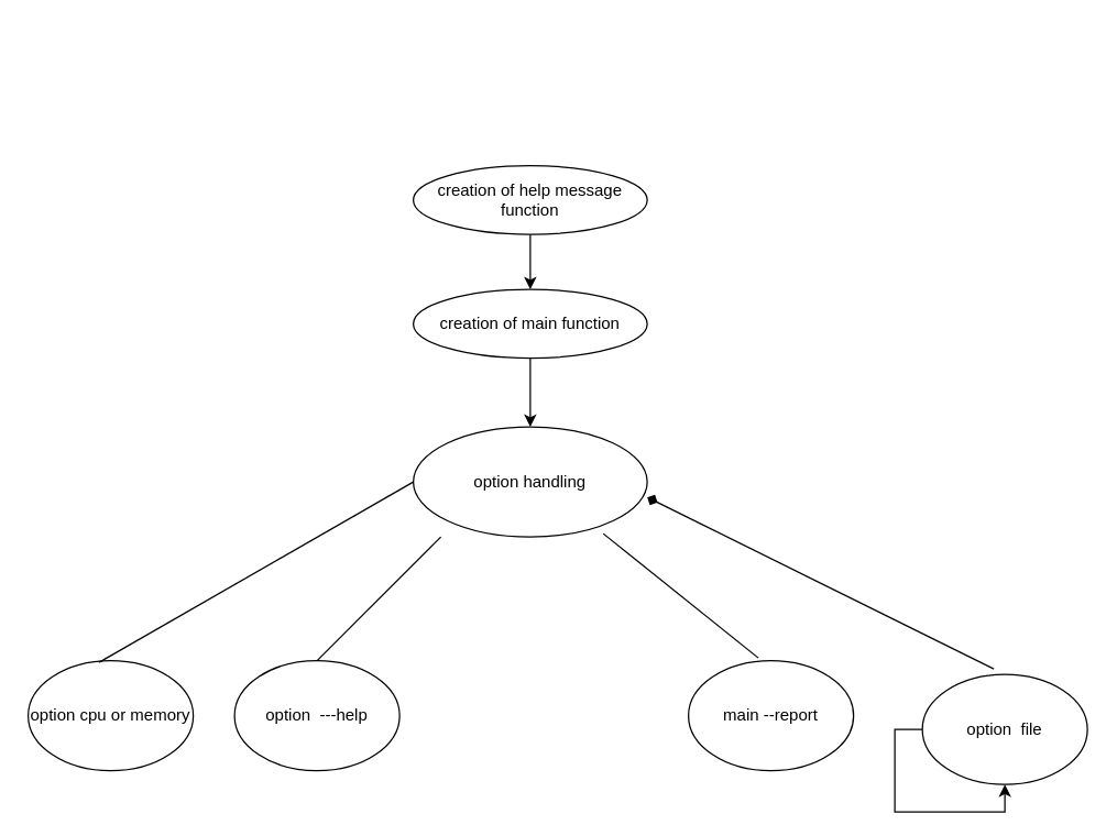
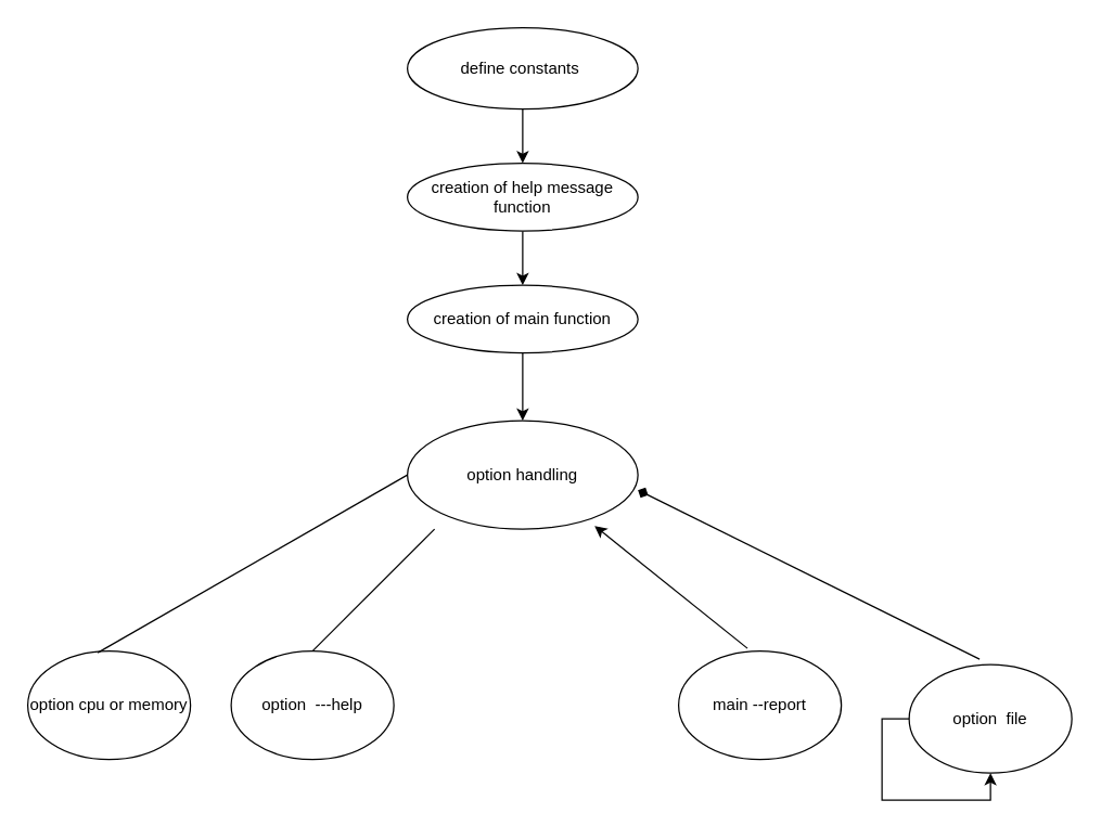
  <mxCell id="0" />
  <mxCell id="1" parent="0" />
+ <mxCell id="2" style="edgeStyle=orthogonalEdgeStyle;rounded=0;orthogonalLoop=1;jettySize=auto;html=1;exitX=0.5;exitY=1;exitDx=0;exitDy=0;entryX=0.5;entryY=0;entryDx=0;entryDy=0;" edge="1" parent="1" source="3" target="5"><mxGeometry relative="1" as="geometry"><mxPoint x="385" y="110" as="targetPoint" /></mxGeometry></mxCell>
+ <mxCell id="3" value="define constants&amp;nbsp;" style="ellipse;whiteSpace=wrap;html=1;" vertex="1" parent="1"><mxGeometry x="300" y="20" width="170" height="60" as="geometry" /></mxCell>
  <mxCell id="4" style="edgeStyle=orthogonalEdgeStyle;rounded=0;orthogonalLoop=1;jettySize=auto;html=1;exitX=0.5;exitY=1;exitDx=0;exitDy=0;entryX=0.5;entryY=0;entryDx=0;entryDy=0;" edge="1" parent="1" source="5" target="7"><mxGeometry relative="1" as="geometry" /></mxCell>
  <mxCell id="5" value="creation of help message function" style="ellipse;whiteSpace=wrap;html=1;" vertex="1" parent="1"><mxGeometry x="300" y="120" width="170" height="50" as="geometry" /></mxCell>
  <mxCell id="6" style="edgeStyle=orthogonalEdgeStyle;rounded=0;orthogonalLoop=1;jettySize=auto;html=1;exitX=0.5;exitY=1;exitDx=0;exitDy=0;entryX=0.5;entryY=0;entryDx=0;entryDy=0;" edge="1" parent="1" source="7" target="8"><mxGeometry relative="1" as="geometry" /></mxCell>
  <mxCell id="7" value="creation of main function&lt;br&gt;" style="ellipse;whiteSpace=wrap;html=1;" vertex="1" parent="1"><mxGeometry x="300" y="210" width="170" height="50" as="geometry" /></mxCell>
  <mxCell id="8" value="option handling" style="ellipse;whiteSpace=wrap;html=1;" vertex="1" parent="1"><mxGeometry x="300" y="310" width="170" height="80" as="geometry" /></mxCell>
  <mxCell id="9" value="option&amp;nbsp; ---help" style="ellipse;whiteSpace=wrap;html=1;" vertex="1" parent="1"><mxGeometry x="170" y="480" width="120" height="80" as="geometry" /></mxCell>
  <mxCell id="10" value="option cpu or memory" style="ellipse;whiteSpace=wrap;html=1;" vertex="1" parent="1"><mxGeometry x="20" y="480" width="120" height="80" as="geometry" /></mxCell>
  <mxCell id="11" value="main --report" style="ellipse;whiteSpace=wrap;html=1;" vertex="1" parent="1"><mxGeometry x="500" y="480" width="120" height="80" as="geometry" /></mxCell>
  <mxCell id="12" value="option&amp;nbsp; file" style="ellipse;whiteSpace=wrap;html=1;" vertex="1" parent="1"><mxGeometry x="670" y="490" width="120" height="80" as="geometry" /></mxCell>
  <mxCell id="13" style="edgeStyle=orthogonalEdgeStyle;rounded=0;orthogonalLoop=1;jettySize=auto;html=1;exitX=0;exitY=0.5;exitDx=0;exitDy=0;" edge="1" parent="1" source="12" target="12"><mxGeometry relative="1" as="geometry" /></mxCell>
  <mxCell id="14" value="" style="endArrow=none;html=1;rounded=0;exitX=0.5;exitY=0;exitDx=0;exitDy=0;" edge="1" parent="1" source="9"><mxGeometry width="50" height="50" relative="1" as="geometry"><mxPoint x="270" y="440" as="sourcePoint" /><mxPoint x="320" y="390" as="targetPoint" /></mxGeometry></mxCell>
  <mxCell id="15" value="" style="endArrow=none;html=1;rounded=0;exitX=0.43;exitY=0.015;exitDx=0;exitDy=0;exitPerimeter=0;entryX=0;entryY=0.5;entryDx=0;entryDy=0;" edge="1" parent="1" source="10" target="8"><mxGeometry width="50" height="50" relative="1" as="geometry"><mxPoint x="390" y="520" as="sourcePoint" /><mxPoint x="300" y="410" as="targetPoint" /></mxGeometry></mxCell>
- <mxCell id="16" value="" style="endArrow=none;html=1;rounded=0;entryX=0.812;entryY=0.97;entryDx=0;entryDy=0;entryPerimeter=0;exitX=0.423;exitY=-0.025;exitDx=0;exitDy=0;exitPerimeter=0;" edge="1" parent="1" source="11" target="8"><mxGeometry width="50" height="50" relative="1" as="geometry"><mxPoint x="390" y="520" as="sourcePoint" /><mxPoint x="440" y="470" as="targetPoint" /></mxGeometry></mxCell>
+ <mxCell id="16" value="" style="endArrow=classic;html=1;rounded=0;entryX=0.812;entryY=0.97;entryDx=0;entryDy=0;entryPerimeter=0;exitX=0.423;exitY=-0.025;exitDx=0;exitDy=0;exitPerimeter=0;" edge="1" parent="1" source="11" target="8"><mxGeometry width="50" height="50" relative="1" as="geometry"><mxPoint x="390" y="520" as="sourcePoint" /><mxPoint x="440" y="470" as="targetPoint" /></mxGeometry></mxCell>
  <mxCell id="17" value="" style="endArrow=diamond;html=1;rounded=0;entryX=1;entryY=0.64;entryDx=0;entryDy=0;entryPerimeter=0;exitX=0.433;exitY=-0.05;exitDx=0;exitDy=0;exitPerimeter=0;" edge="1" parent="1" source="12" target="8"><mxGeometry width="50" height="50" relative="1" as="geometry"><mxPoint x="390" y="520" as="sourcePoint" /><mxPoint x="440" y="470" as="targetPoint" /></mxGeometry></mxCell>
